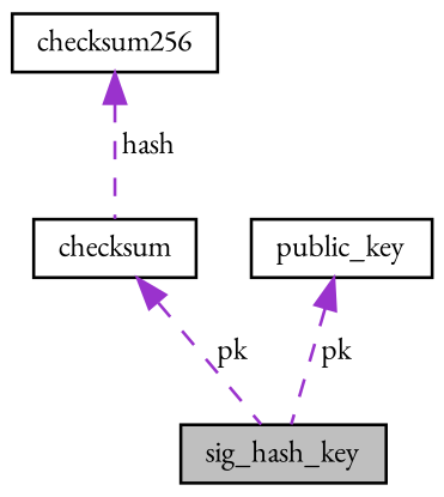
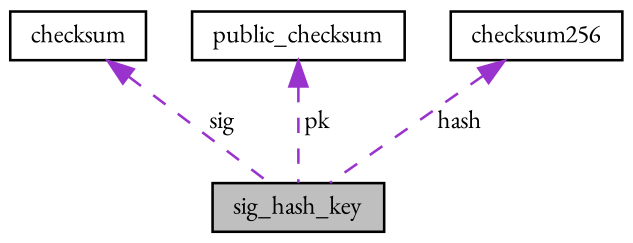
  digraph {
    fontname="EB Garamond"
    node [color=black fillcolor=white fontname="EB Garamond" fontsize=10 shape=record style=filled]
    edge [color=darkorchid3 dir=back fontname="EB Garamond" fontsize=10 labelfontname=Helvetica labelfontsize=10 style=dashed]
    n1 [fillcolor=grey75 fontcolor=black height=0.2 label=sig_hash_key width=0.4]
    n2 [height=0.2 label=checksum width=0.4]
-   n3 [height=0.2 label=public_key width=0.4]
+   n3 [height=0.2 label=public_checksum width=0.4]
    n4 [height=0.2 label=checksum256 width=0.4]
-   n2 -> n1 [label=" pk"]
+   n2 -> n1 [label=" sig"]
    n3 -> n1 [label=" pk"]
-   n4 -> n2 [label=" hash"]
+   n4 -> n1 [label=" hash"]
  }
